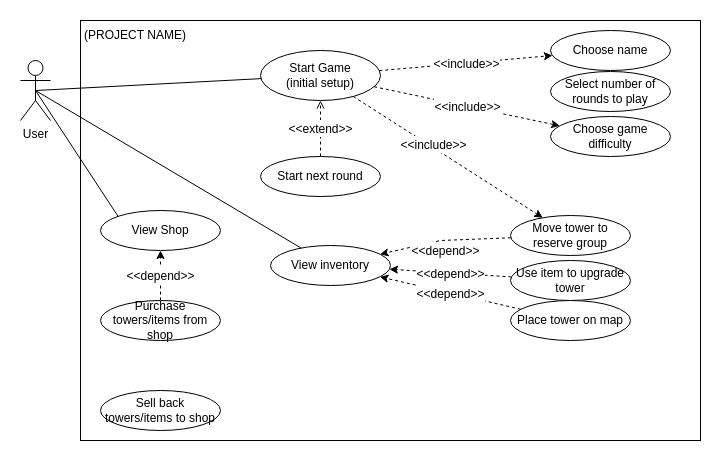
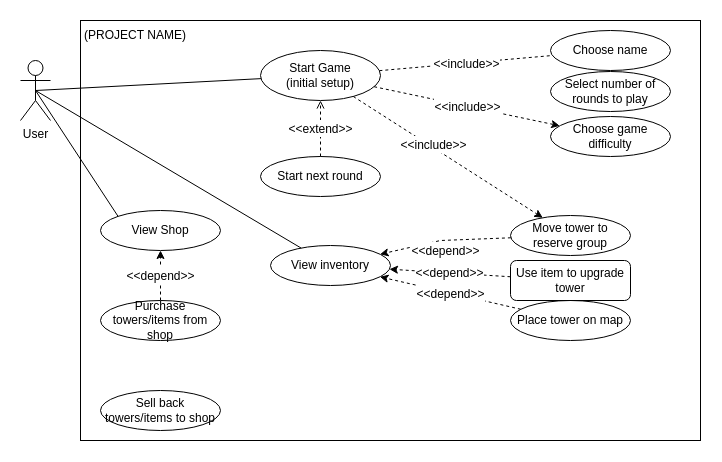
  <mxCell id="0" />
  <mxCell id="1" parent="0" />
  <mxCell id="2" value="" style="rounded=0;whiteSpace=wrap;html=1;" vertex="1" parent="1"><mxGeometry x="80" y="20" width="620" height="420" as="geometry" /></mxCell>
  <mxCell id="3" value="Choose name" style="ellipse;whiteSpace=wrap;html=1;" vertex="1" parent="1"><mxGeometry x="550" y="30" width="120" height="40" as="geometry" /></mxCell>
  <mxCell id="4" value="Select number of rounds to play" style="ellipse;whiteSpace=wrap;html=1;" vertex="1" parent="1"><mxGeometry x="550" y="71" width="120" height="40" as="geometry" /></mxCell>
  <mxCell id="5" value="Choose game difficulty" style="ellipse;whiteSpace=wrap;html=1;" vertex="1" parent="1"><mxGeometry x="550" y="116" width="120" height="40" as="geometry" /></mxCell>
  <mxCell id="6" value="Start next round" style="ellipse;whiteSpace=wrap;html=1;" vertex="1" parent="1"><mxGeometry x="260" y="156" width="120" height="40" as="geometry" /></mxCell>
  <mxCell id="7" value="Sell back towers/items to shop" style="ellipse;whiteSpace=wrap;html=1;" vertex="1" parent="1"><mxGeometry x="100" y="390" width="120" height="40" as="geometry" /></mxCell>
  <mxCell id="8" value="Purchase towers/items from shop" style="ellipse;whiteSpace=wrap;html=1;" vertex="1" parent="1"><mxGeometry x="100" y="300" width="120" height="40" as="geometry" /></mxCell>
  <mxCell id="9" value="View inventory" style="ellipse;whiteSpace=wrap;html=1;" vertex="1" parent="1"><mxGeometry x="270" y="245" width="120" height="40" as="geometry" /></mxCell>
  <mxCell id="10" value="Place tower on map" style="ellipse;whiteSpace=wrap;html=1;" vertex="1" parent="1"><mxGeometry x="510" y="300" width="120" height="40" as="geometry" /></mxCell>
  <mxCell id="11" value="Move tower to reserve group" style="ellipse;whiteSpace=wrap;html=1;" vertex="1" parent="1"><mxGeometry x="510" y="215" width="120" height="40" as="geometry" /></mxCell>
- <mxCell id="12" value="Use item to upgrade tower" style="ellipse;whiteSpace=wrap;html=1;" vertex="1" parent="1"><mxGeometry x="510" y="260" width="120" height="40" as="geometry" /></mxCell>
+ <mxCell id="12" value="Use item to upgrade tower" style="whiteSpace=wrap;html=1;rounded=1;" vertex="1" parent="1"><mxGeometry x="510" y="260" width="120" height="40" as="geometry" /></mxCell>
  <mxCell id="13" value="User" style="shape=umlActor;verticalLabelPosition=bottom;verticalAlign=top;html=1;outlineConnect=0;" vertex="1" parent="1"><mxGeometry x="20" y="60" width="30" height="60" as="geometry" /></mxCell>
  <mxCell id="14" value="&lt;div&gt;Start Game&lt;/div&gt;&lt;div&gt;(initial setup)&lt;br&gt;&lt;/div&gt;" style="ellipse;whiteSpace=wrap;html=1;" vertex="1" parent="1"><mxGeometry x="260" y="50" width="120" height="50" as="geometry" /></mxCell>
  <mxCell id="15" value="&lt;font style=&quot;font-size: 12px;&quot;&gt;&amp;lt;&amp;lt;include&amp;gt;&amp;gt;&lt;/font&gt;" style="html=1;labelBackgroundColor=#ffffff;startArrow=none;startFill=0;startSize=6;endArrow=classic;endFill=1;endSize=6;jettySize=auto;orthogonalLoop=1;strokeWidth=1;dashed=1;fontSize=14;rounded=0;" edge="1" parent="1" source="14" target="5"><mxGeometry x="-0.003" width="60" height="60" relative="1" as="geometry"><mxPoint x="510" y="260" as="sourcePoint" /><mxPoint x="390" y="190" as="targetPoint" /><mxPoint as="offset" /></mxGeometry></mxCell>
- <mxCell id="16" value="&lt;font style=&quot;font-size: 12px;&quot;&gt;&amp;lt;&amp;lt;include&amp;gt;&amp;gt;&lt;/font&gt;" style="html=1;labelBackgroundColor=#ffffff;startArrow=none;startFill=0;startSize=6;endArrow=classic;endFill=1;endSize=6;jettySize=auto;orthogonalLoop=1;strokeWidth=1;dashed=1;fontSize=14;rounded=0;" edge="1" parent="1" source="14" target="3"><mxGeometry x="-0.003" width="60" height="60" relative="1" as="geometry"><mxPoint x="390" y="130" as="sourcePoint" /><mxPoint x="530" y="130" as="targetPoint" /><mxPoint as="offset" /></mxGeometry></mxCell>
+ <mxCell id="16" value="&lt;font style=&quot;font-size: 12px;&quot;&gt;&amp;lt;&amp;lt;include&amp;gt;&amp;gt;&lt;/font&gt;" style="html=1;labelBackgroundColor=#ffffff;startArrow=none;startFill=0;startSize=6;endArrow=none;endFill=1;endSize=6;jettySize=auto;orthogonalLoop=1;strokeWidth=1;dashed=1;fontSize=14;rounded=0;" edge="1" parent="1" source="14" target="3"><mxGeometry x="-0.003" width="60" height="60" relative="1" as="geometry"><mxPoint x="390" y="130" as="sourcePoint" /><mxPoint x="530" y="130" as="targetPoint" /><mxPoint as="offset" /></mxGeometry></mxCell>
  <mxCell id="17" value="&lt;font style=&quot;font-size: 12px;&quot;&gt;&amp;lt;&amp;lt;include&amp;gt;&amp;gt;&lt;/font&gt;" style="html=1;labelBackgroundColor=#ffffff;startArrow=none;startFill=0;startSize=6;endArrow=classic;endFill=1;endSize=6;jettySize=auto;orthogonalLoop=1;strokeWidth=1;dashed=1;fontSize=14;rounded=0;" edge="1" parent="1" source="14" target="11"><mxGeometry x="-0.177" y="3" width="60" height="60" relative="1" as="geometry"><mxPoint x="429.001" y="125.751" as="sourcePoint" /><mxPoint x="490.61" y="162" as="targetPoint" /><mxPoint as="offset" /></mxGeometry></mxCell>
  <mxCell id="18" value="&lt;font style=&quot;font-size: 12px;&quot;&gt;&amp;lt;&amp;lt;depend&amp;gt;&amp;gt;&lt;br&gt;&lt;/font&gt;" style="html=1;labelBackgroundColor=#ffffff;startArrow=none;startFill=0;startSize=6;endArrow=classic;endFill=1;endSize=6;jettySize=auto;orthogonalLoop=1;strokeWidth=1;dashed=1;fontSize=14;rounded=0;" edge="1" parent="1" source="10" target="9"><mxGeometry x="-0.003" width="60" height="60" relative="1" as="geometry"><mxPoint x="510" y="395" as="sourcePoint" /><mxPoint x="620" y="395" as="targetPoint" /><mxPoint as="offset" /><Array as="points" /></mxGeometry></mxCell>
  <mxCell id="19" value="&lt;font style=&quot;font-size: 12px;&quot;&gt;&amp;lt;&amp;lt;depend&amp;gt;&amp;gt;&lt;br&gt;&lt;/font&gt;" style="html=1;labelBackgroundColor=#ffffff;startArrow=none;startFill=0;startSize=6;endArrow=classic;endFill=1;endSize=6;jettySize=auto;orthogonalLoop=1;strokeWidth=1;dashed=1;fontSize=14;rounded=0;" edge="1" parent="1" source="11" target="9"><mxGeometry y="10" width="60" height="60" relative="1" as="geometry"><mxPoint x="485" y="375" as="sourcePoint" /><mxPoint x="485" y="310" as="targetPoint" /><mxPoint as="offset" /><Array as="points"><mxPoint x="440" y="240" /></Array></mxGeometry></mxCell>
  <mxCell id="20" value="&lt;font style=&quot;font-size: 12px;&quot;&gt;&amp;lt;&amp;lt;depend&amp;gt;&amp;gt;&lt;br&gt;&lt;/font&gt;" style="html=1;labelBackgroundColor=#ffffff;startArrow=none;startFill=0;startSize=6;endArrow=classic;endFill=1;endSize=6;jettySize=auto;orthogonalLoop=1;strokeWidth=1;dashed=1;fontSize=14;rounded=0;" edge="1" parent="1" source="12" target="9"><mxGeometry x="-0.0" width="60" height="60" relative="1" as="geometry"><mxPoint x="594" y="386" as="sourcePoint" /><mxPoint x="506" y="309" as="targetPoint" /><mxPoint as="offset" /><Array as="points" /></mxGeometry></mxCell>
  <mxCell id="21" value="View Shop" style="ellipse;whiteSpace=wrap;html=1;" vertex="1" parent="1"><mxGeometry x="100" y="210" width="120" height="40" as="geometry" /></mxCell>
  <mxCell id="22" value="&lt;font style=&quot;font-size: 12px;&quot;&gt;&amp;lt;&amp;lt;depend&amp;gt;&amp;gt;&lt;br&gt;&lt;/font&gt;" style="html=1;labelBackgroundColor=#ffffff;startArrow=none;startFill=0;startSize=6;endArrow=classic;endFill=1;endSize=6;jettySize=auto;orthogonalLoop=1;strokeWidth=1;dashed=1;fontSize=14;rounded=0;" edge="1" parent="1" source="8" target="21"><mxGeometry x="-0.003" width="60" height="60" relative="1" as="geometry"><mxPoint x="388" y="306" as="sourcePoint" /><mxPoint x="250" y="334" as="targetPoint" /><mxPoint as="offset" /></mxGeometry></mxCell>
  <mxCell id="23" style="edgeStyle=orthogonalEdgeStyle;rounded=0;orthogonalLoop=1;jettySize=auto;html=1;exitX=0.5;exitY=1;exitDx=0;exitDy=0;" edge="1" parent="1" source="4" target="4"><mxGeometry relative="1" as="geometry" /></mxCell>
  <mxCell id="24" value="&lt;font style=&quot;font-size: 12px;&quot;&gt;&amp;lt;&amp;lt;extend&amp;gt;&amp;gt;&lt;/font&gt;" style="html=1;labelBackgroundColor=#ffffff;startArrow=none;startFill=0;startSize=6;endArrow=open;endFill=1;endSize=6;jettySize=auto;orthogonalLoop=1;strokeWidth=1;dashed=1;fontSize=14;rounded=0;" edge="1" parent="1" source="6" target="14"><mxGeometry x="-0.003" width="60" height="60" relative="1" as="geometry"><mxPoint x="330" y="260" as="sourcePoint" /><mxPoint x="230" y="260" as="targetPoint" /><mxPoint as="offset" /></mxGeometry></mxCell>
  <mxCell id="25" value="(PROJECT NAME)" style="text;html=1;align=center;verticalAlign=middle;whiteSpace=wrap;rounded=0;" vertex="1" parent="1"><mxGeometry x="80" y="20" width="110" height="30" as="geometry" /></mxCell>
  <mxCell id="26" value="" style="endArrow=none;html=1;rounded=0;exitX=0.5;exitY=0.5;exitDx=0;exitDy=0;exitPerimeter=0;" edge="1" parent="1" source="13" target="14"><mxGeometry width="50" height="50" relative="1" as="geometry"><mxPoint x="10" y="140" as="sourcePoint" /><mxPoint x="60" y="90" as="targetPoint" /></mxGeometry></mxCell>
  <mxCell id="27" value="" style="endArrow=none;html=1;rounded=0;entryX=0;entryY=0;entryDx=0;entryDy=0;exitX=0.5;exitY=0.5;exitDx=0;exitDy=0;exitPerimeter=0;" edge="1" parent="1" source="13" target="21"><mxGeometry width="50" height="50" relative="1" as="geometry"><mxPoint x="35" y="100" as="sourcePoint" /><mxPoint x="20" y="220" as="targetPoint" /></mxGeometry></mxCell>
  <mxCell id="28" value="" style="endArrow=none;html=1;rounded=0;exitX=0.5;exitY=0.5;exitDx=0;exitDy=0;exitPerimeter=0;" edge="1" parent="1" source="13" target="9"><mxGeometry width="50" height="50" relative="1" as="geometry"><mxPoint x="35" y="100" as="sourcePoint" /><mxPoint x="148" y="286" as="targetPoint" /></mxGeometry></mxCell>
